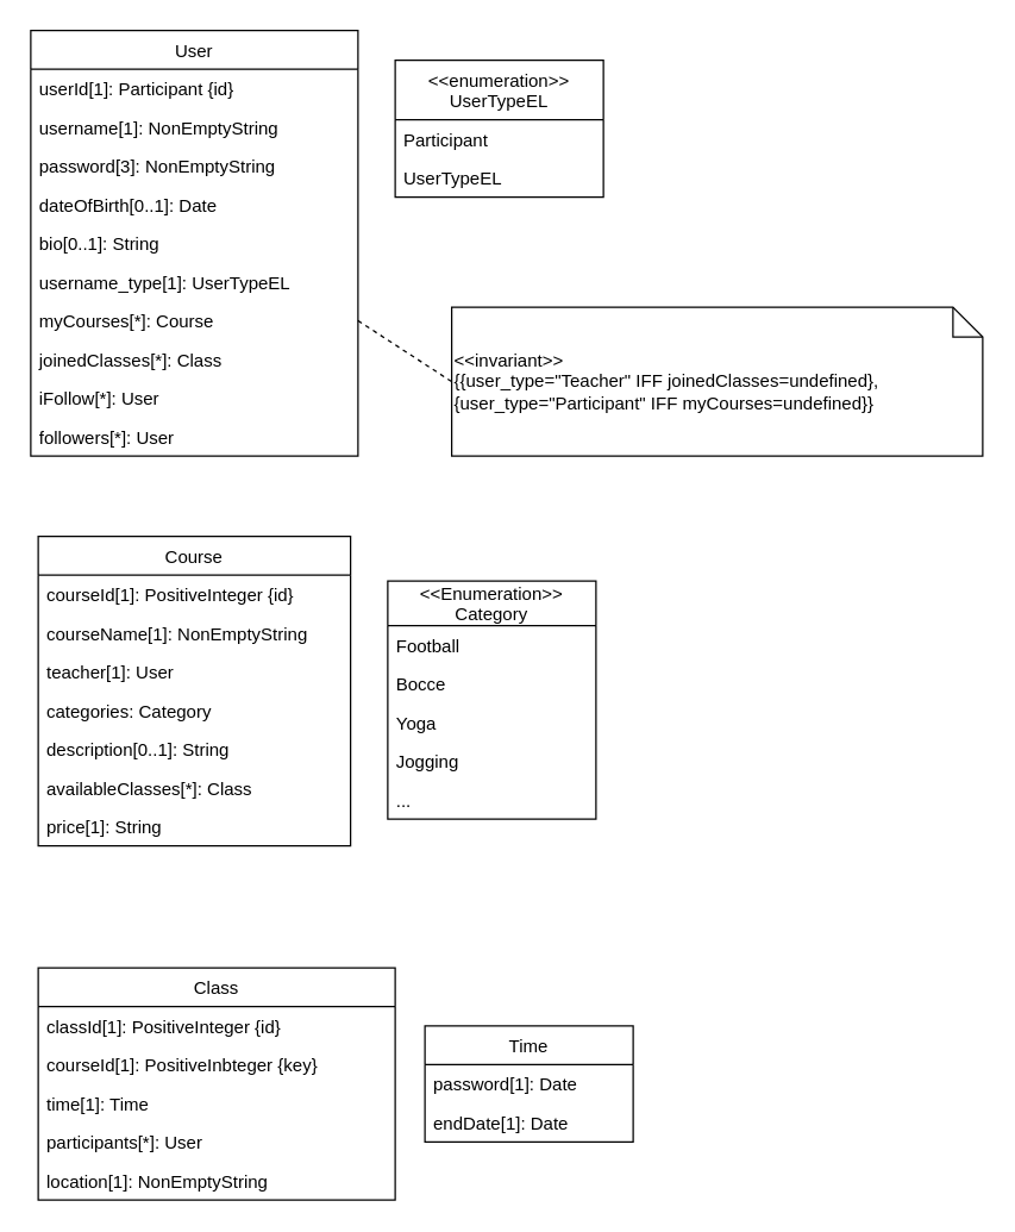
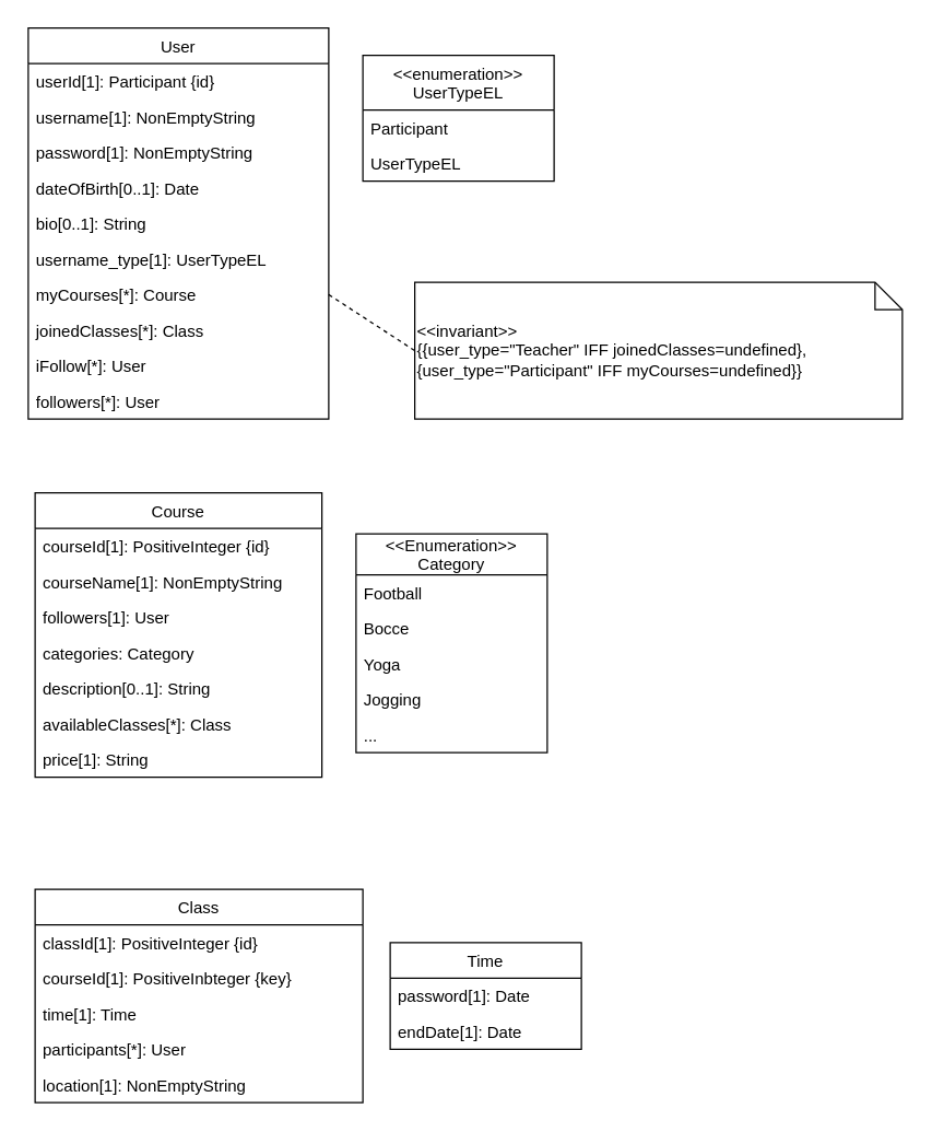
  <mxCell id="0" />
  <mxCell id="1" parent="0" />
  <mxCell id="2" value="Course" style="swimlane;fontStyle=0;childLayout=stackLayout;horizontal=1;startSize=26;fillColor=none;horizontalStack=0;resizeParent=1;resizeParentMax=0;resizeLast=0;collapsible=1;marginBottom=0;" parent="1" vertex="1"><mxGeometry x="25" y="360" width="210" height="208" as="geometry" /></mxCell>
  <mxCell id="3" value="courseId[1]: PositiveInteger {id}" style="text;strokeColor=none;fillColor=none;align=left;verticalAlign=top;spacingLeft=4;spacingRight=4;overflow=hidden;rotatable=0;points=[[0,0.5],[1,0.5]];portConstraint=eastwest;" parent="2" vertex="1"><mxGeometry y="26" width="210" height="26" as="geometry" /></mxCell>
  <mxCell id="4" value="courseName[1]: NonEmptyString" style="text;strokeColor=none;fillColor=none;align=left;verticalAlign=top;spacingLeft=4;spacingRight=4;overflow=hidden;rotatable=0;points=[[0,0.5],[1,0.5]];portConstraint=eastwest;" parent="2" vertex="1"><mxGeometry y="52" width="210" height="26" as="geometry" /></mxCell>
- <mxCell id="5" value="teacher[1]: User" style="text;strokeColor=none;fillColor=none;align=left;verticalAlign=top;spacingLeft=4;spacingRight=4;overflow=hidden;rotatable=0;points=[[0,0.5],[1,0.5]];portConstraint=eastwest;" parent="2" vertex="1"><mxGeometry y="78" width="210" height="26" as="geometry" /></mxCell>
+ <mxCell id="5" value="followers[1]: User" style="text;strokeColor=none;fillColor=none;align=left;verticalAlign=top;spacingLeft=4;spacingRight=4;overflow=hidden;rotatable=0;points=[[0,0.5],[1,0.5]];portConstraint=eastwest;" parent="2" vertex="1"><mxGeometry y="78" width="210" height="26" as="geometry" /></mxCell>
  <mxCell id="6" value="categories: Category" style="text;strokeColor=none;fillColor=none;align=left;verticalAlign=top;spacingLeft=4;spacingRight=4;overflow=hidden;rotatable=0;points=[[0,0.5],[1,0.5]];portConstraint=eastwest;" parent="2" vertex="1"><mxGeometry y="104" width="210" height="26" as="geometry" /></mxCell>
  <mxCell id="7" value="description[0..1]: String" style="text;strokeColor=none;fillColor=none;align=left;verticalAlign=top;spacingLeft=4;spacingRight=4;overflow=hidden;rotatable=0;points=[[0,0.5],[1,0.5]];portConstraint=eastwest;" parent="2" vertex="1"><mxGeometry y="130" width="210" height="26" as="geometry" /></mxCell>
  <mxCell id="8" value="availableClasses[*]: Class" style="text;strokeColor=none;fillColor=none;align=left;verticalAlign=top;spacingLeft=4;spacingRight=4;overflow=hidden;rotatable=0;points=[[0,0.5],[1,0.5]];portConstraint=eastwest;" vertex="1" parent="2"><mxGeometry y="156" width="210" height="26" as="geometry" /></mxCell>
  <mxCell id="9" value="price[1]: String" style="text;strokeColor=none;fillColor=none;align=left;verticalAlign=top;spacingLeft=4;spacingRight=4;overflow=hidden;rotatable=0;points=[[0,0.5],[1,0.5]];portConstraint=eastwest;" parent="2" vertex="1"><mxGeometry y="182" width="210" height="26" as="geometry" /></mxCell>
  <mxCell id="10" value="User" style="swimlane;fontStyle=0;childLayout=stackLayout;horizontal=1;startSize=26;fillColor=none;horizontalStack=0;resizeParent=1;resizeParentMax=0;resizeLast=0;collapsible=1;marginBottom=0;" parent="1" vertex="1"><mxGeometry x="20" y="20" width="220" height="286" as="geometry" /></mxCell>
  <mxCell id="11" value="userId[1]: Participant {id}" style="text;strokeColor=none;fillColor=none;align=left;verticalAlign=top;spacingLeft=4;spacingRight=4;overflow=hidden;rotatable=0;points=[[0,0.5],[1,0.5]];portConstraint=eastwest;" parent="10" vertex="1"><mxGeometry y="26" width="220" height="26" as="geometry" /></mxCell>
  <mxCell id="12" value="username[1]: NonEmptyString" style="text;strokeColor=none;fillColor=none;align=left;verticalAlign=top;spacingLeft=4;spacingRight=4;overflow=hidden;rotatable=0;points=[[0,0.5],[1,0.5]];portConstraint=eastwest;" parent="10" vertex="1"><mxGeometry y="52" width="220" height="26" as="geometry" /></mxCell>
- <mxCell id="13" value="password[3]: NonEmptyString" style="text;strokeColor=none;fillColor=none;align=left;verticalAlign=top;spacingLeft=4;spacingRight=4;overflow=hidden;rotatable=0;points=[[0,0.5],[1,0.5]];portConstraint=eastwest;" parent="10" vertex="1"><mxGeometry y="78" width="220" height="26" as="geometry" /></mxCell>
+ <mxCell id="13" value="password[1]: NonEmptyString" style="text;strokeColor=none;fillColor=none;align=left;verticalAlign=top;spacingLeft=4;spacingRight=4;overflow=hidden;rotatable=0;points=[[0,0.5],[1,0.5]];portConstraint=eastwest;" parent="10" vertex="1"><mxGeometry y="78" width="220" height="26" as="geometry" /></mxCell>
  <mxCell id="14" value="dateOfBirth[0..1]: Date" style="text;strokeColor=none;fillColor=none;align=left;verticalAlign=top;spacingLeft=4;spacingRight=4;overflow=hidden;rotatable=0;points=[[0,0.5],[1,0.5]];portConstraint=eastwest;" parent="10" vertex="1"><mxGeometry y="104" width="220" height="26" as="geometry" /></mxCell>
  <mxCell id="15" value="bio[0..1]: String" style="text;strokeColor=none;fillColor=none;align=left;verticalAlign=top;spacingLeft=4;spacingRight=4;overflow=hidden;rotatable=0;points=[[0,0.5],[1,0.5]];portConstraint=eastwest;" vertex="1" parent="10"><mxGeometry y="130" width="220" height="26" as="geometry" /></mxCell>
  <mxCell id="16" value="username_type[1]: UserTypeEL" style="text;strokeColor=none;fillColor=none;align=left;verticalAlign=top;spacingLeft=4;spacingRight=4;overflow=hidden;rotatable=0;points=[[0,0.5],[1,0.5]];portConstraint=eastwest;" parent="10" vertex="1"><mxGeometry y="156" width="220" height="26" as="geometry" /></mxCell>
  <mxCell id="17" value="myCourses[*]: Course" style="text;strokeColor=none;fillColor=none;align=left;verticalAlign=top;spacingLeft=4;spacingRight=4;overflow=hidden;rotatable=0;points=[[0,0.5],[1,0.5]];portConstraint=eastwest;" vertex="1" parent="10"><mxGeometry y="182" width="220" height="26" as="geometry" /></mxCell>
  <mxCell id="18" value="joinedClasses[*]: Class" style="text;strokeColor=none;fillColor=none;align=left;verticalAlign=top;spacingLeft=4;spacingRight=4;overflow=hidden;rotatable=0;points=[[0,0.5],[1,0.5]];portConstraint=eastwest;" parent="10" vertex="1"><mxGeometry y="208" width="220" height="26" as="geometry" /></mxCell>
  <mxCell id="19" value="iFollow[*]: User" style="text;strokeColor=none;fillColor=none;align=left;verticalAlign=top;spacingLeft=4;spacingRight=4;overflow=hidden;rotatable=0;points=[[0,0.5],[1,0.5]];portConstraint=eastwest;" parent="10" vertex="1"><mxGeometry y="234" width="220" height="26" as="geometry" /></mxCell>
  <mxCell id="20" value="followers[*]: User" style="text;strokeColor=none;fillColor=none;align=left;verticalAlign=top;spacingLeft=4;spacingRight=4;overflow=hidden;rotatable=0;points=[[0,0.5],[1,0.5]];portConstraint=eastwest;" parent="10" vertex="1"><mxGeometry y="260" width="220" height="26" as="geometry" /></mxCell>
  <mxCell id="21" value="Class" style="swimlane;fontStyle=0;childLayout=stackLayout;horizontal=1;startSize=26;fillColor=none;horizontalStack=0;resizeParent=1;resizeParentMax=0;resizeLast=0;collapsible=1;marginBottom=0;" parent="1" vertex="1"><mxGeometry x="25" y="650" width="240" height="156" as="geometry" /></mxCell>
  <mxCell id="22" value="classId[1]: PositiveInteger {id}" style="text;strokeColor=none;fillColor=none;align=left;verticalAlign=top;spacingLeft=4;spacingRight=4;overflow=hidden;rotatable=0;points=[[0,0.5],[1,0.5]];portConstraint=eastwest;" parent="21" vertex="1"><mxGeometry y="26" width="240" height="26" as="geometry" /></mxCell>
  <mxCell id="23" value="courseId[1]: PositiveInbteger {key}" style="text;strokeColor=none;fillColor=none;align=left;verticalAlign=top;spacingLeft=4;spacingRight=4;overflow=hidden;rotatable=0;points=[[0,0.5],[1,0.5]];portConstraint=eastwest;" parent="21" vertex="1"><mxGeometry y="52" width="240" height="26" as="geometry" /></mxCell>
  <mxCell id="24" value="time[1]: Time" style="text;strokeColor=none;fillColor=none;align=left;verticalAlign=top;spacingLeft=4;spacingRight=4;overflow=hidden;rotatable=0;points=[[0,0.5],[1,0.5]];portConstraint=eastwest;" parent="21" vertex="1"><mxGeometry y="78" width="240" height="26" as="geometry" /></mxCell>
  <mxCell id="25" value="participants[*]: User" style="text;strokeColor=none;fillColor=none;align=left;verticalAlign=top;spacingLeft=4;spacingRight=4;overflow=hidden;rotatable=0;points=[[0,0.5],[1,0.5]];portConstraint=eastwest;" parent="21" vertex="1"><mxGeometry y="104" width="240" height="26" as="geometry" /></mxCell>
  <mxCell id="26" value="location[1]: NonEmptyString" style="text;strokeColor=none;fillColor=none;align=left;verticalAlign=top;spacingLeft=4;spacingRight=4;overflow=hidden;rotatable=0;points=[[0,0.5],[1,0.5]];portConstraint=eastwest;" parent="21" vertex="1"><mxGeometry y="130" width="240" height="26" as="geometry" /></mxCell>
  <mxCell id="27" value="&lt;&lt;enumeration&gt;&gt;&#10;UserTypeEL" style="swimlane;fontStyle=0;childLayout=stackLayout;horizontal=1;startSize=40;fillColor=none;horizontalStack=0;resizeParent=1;resizeParentMax=0;resizeLast=0;collapsible=1;marginBottom=0;" vertex="1" parent="1"><mxGeometry x="265" y="40" width="140" height="92" as="geometry" /></mxCell>
  <mxCell id="28" value="Participant" style="text;strokeColor=none;fillColor=none;align=left;verticalAlign=top;spacingLeft=4;spacingRight=4;overflow=hidden;rotatable=0;points=[[0,0.5],[1,0.5]];portConstraint=eastwest;" vertex="1" parent="27"><mxGeometry y="40" width="140" height="26" as="geometry" /></mxCell>
  <mxCell id="29" value="UserTypeEL" style="text;strokeColor=none;fillColor=none;align=left;verticalAlign=top;spacingLeft=4;spacingRight=4;overflow=hidden;rotatable=0;points=[[0,0.5],[1,0.5]];portConstraint=eastwest;" vertex="1" parent="27"><mxGeometry y="66" width="140" height="26" as="geometry" /></mxCell>
  <mxCell id="30" value="Time" style="swimlane;fontStyle=0;childLayout=stackLayout;horizontal=1;startSize=26;fillColor=none;horizontalStack=0;resizeParent=1;resizeParentMax=0;resizeLast=0;collapsible=1;marginBottom=0;" vertex="1" parent="1"><mxGeometry x="285" y="689" width="140" height="78" as="geometry" /></mxCell>
  <mxCell id="31" value="password[1]: Date" style="text;strokeColor=none;fillColor=none;align=left;verticalAlign=top;spacingLeft=4;spacingRight=4;overflow=hidden;rotatable=0;points=[[0,0.5],[1,0.5]];portConstraint=eastwest;" vertex="1" parent="30"><mxGeometry y="26" width="140" height="26" as="geometry" /></mxCell>
  <mxCell id="32" value="endDate[1]: Date" style="text;strokeColor=none;fillColor=none;align=left;verticalAlign=top;spacingLeft=4;spacingRight=4;overflow=hidden;rotatable=0;points=[[0,0.5],[1,0.5]];portConstraint=eastwest;" vertex="1" parent="30"><mxGeometry y="52" width="140" height="26" as="geometry" /></mxCell>
  <mxCell id="33" value="&lt;&lt;Enumeration&gt;&gt;&#10;Category" style="swimlane;fontStyle=0;childLayout=stackLayout;horizontal=1;startSize=30;fillColor=none;horizontalStack=0;resizeParent=1;resizeParentMax=0;resizeLast=0;collapsible=1;marginBottom=0;" vertex="1" parent="1"><mxGeometry x="260" y="390" width="140" height="160" as="geometry" /></mxCell>
  <mxCell id="34" value="Football" style="text;strokeColor=none;fillColor=none;align=left;verticalAlign=top;spacingLeft=4;spacingRight=4;overflow=hidden;rotatable=0;points=[[0,0.5],[1,0.5]];portConstraint=eastwest;" vertex="1" parent="33"><mxGeometry y="30" width="140" height="26" as="geometry" /></mxCell>
  <mxCell id="35" value="Bocce" style="text;strokeColor=none;fillColor=none;align=left;verticalAlign=top;spacingLeft=4;spacingRight=4;overflow=hidden;rotatable=0;points=[[0,0.5],[1,0.5]];portConstraint=eastwest;" vertex="1" parent="33"><mxGeometry y="56" width="140" height="26" as="geometry" /></mxCell>
  <mxCell id="36" value="Yoga" style="text;strokeColor=none;fillColor=none;align=left;verticalAlign=top;spacingLeft=4;spacingRight=4;overflow=hidden;rotatable=0;points=[[0,0.5],[1,0.5]];portConstraint=eastwest;" vertex="1" parent="33"><mxGeometry y="82" width="140" height="26" as="geometry" /></mxCell>
  <mxCell id="37" value="Jogging" style="text;strokeColor=none;fillColor=none;align=left;verticalAlign=top;spacingLeft=4;spacingRight=4;overflow=hidden;rotatable=0;points=[[0,0.5],[1,0.5]];portConstraint=eastwest;" vertex="1" parent="33"><mxGeometry y="108" width="140" height="26" as="geometry" /></mxCell>
  <mxCell id="38" value="..." style="text;strokeColor=none;fillColor=none;align=left;verticalAlign=top;spacingLeft=4;spacingRight=4;overflow=hidden;rotatable=0;points=[[0,0.5],[1,0.5]];portConstraint=eastwest;" vertex="1" parent="33"><mxGeometry y="134" width="140" height="26" as="geometry" /></mxCell>
  <mxCell id="39" value="&lt;div align=&quot;left&quot;&gt;&amp;lt;&amp;lt;invariant&amp;gt;&amp;gt;&lt;/div&gt;&lt;div align=&quot;left&quot;&gt;{{user_type=&quot;Teacher&quot; IFF joinedClasses=undefined},&lt;/div&gt;&lt;div align=&quot;left&quot;&gt;{user_type=&quot;Participant&quot; IFF myCourses=undefined}}&lt;/div&gt;" style="shape=note;size=20;whiteSpace=wrap;html=1;align=left;" vertex="1" parent="1"><mxGeometry x="303" y="206" width="357" height="100" as="geometry" /></mxCell>
  <mxCell id="40" value="" style="endArrow=none;html=1;exitX=1;exitY=0.5;exitDx=0;exitDy=0;entryX=0;entryY=0.5;entryDx=0;entryDy=0;entryPerimeter=0;dashed=1;" edge="1" parent="1" source="17" target="39"><mxGeometry width="50" height="50" relative="1" as="geometry"><mxPoint x="250" y="450" as="sourcePoint" /><mxPoint x="300" y="400" as="targetPoint" /></mxGeometry></mxCell>
